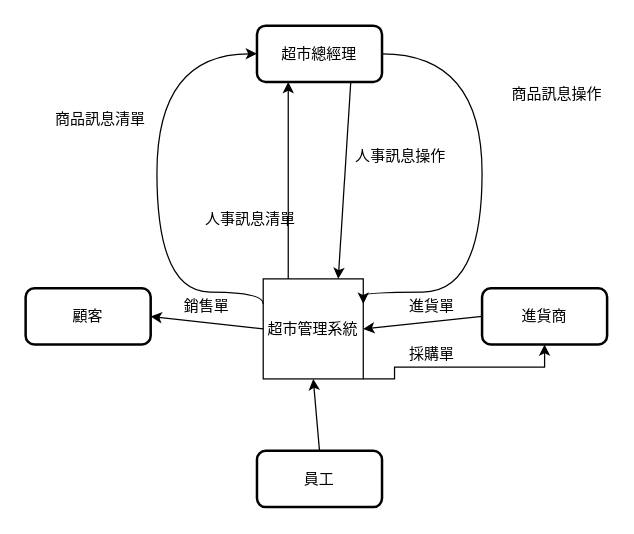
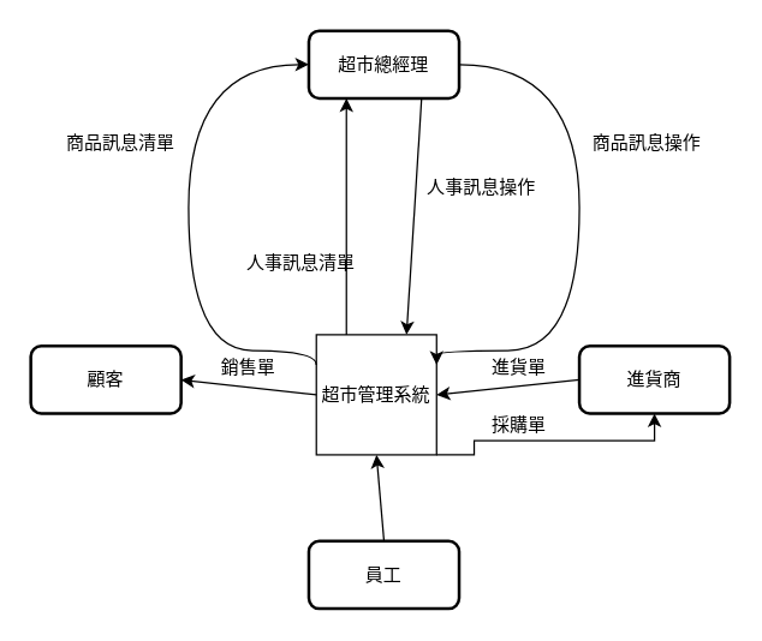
  <mxCell id="0" />
  <mxCell id="1" parent="0" />
  <mxCell id="2" value="超市總經理" style="rounded=1;whiteSpace=wrap;html=1;absoluteArcSize=1;arcSize=14;strokeWidth=2;" vertex="1" parent="1"><mxGeometry x="205" y="20" width="100" height="45" as="geometry" /></mxCell>
  <mxCell id="3" value="顧客" style="rounded=1;whiteSpace=wrap;html=1;absoluteArcSize=1;arcSize=14;strokeWidth=2;" vertex="1" parent="1"><mxGeometry x="20" y="230" width="100" height="45" as="geometry" /></mxCell>
  <mxCell id="4" value="進貨商" style="rounded=1;whiteSpace=wrap;html=1;absoluteArcSize=1;arcSize=14;strokeWidth=2;" vertex="1" parent="1"><mxGeometry x="385" y="230" width="100" height="45" as="geometry" /></mxCell>
  <mxCell id="5" value="員工" style="rounded=1;whiteSpace=wrap;html=1;absoluteArcSize=1;arcSize=14;strokeWidth=2;" vertex="1" parent="1"><mxGeometry x="205" y="360" width="100" height="45" as="geometry" /></mxCell>
  <mxCell id="6" value="超市管理系統" style="whiteSpace=wrap;html=1;aspect=fixed;" vertex="1" parent="1"><mxGeometry x="210" y="222.5" width="80" height="80" as="geometry" /></mxCell>
  <mxCell id="7" value="" style="endArrow=classic;html=1;rounded=0;entryX=0.25;entryY=1;entryDx=0;entryDy=0;exitX=0.25;exitY=0;exitDx=0;exitDy=0;" edge="1" parent="1" source="6" target="2"><mxGeometry width="50" height="50" relative="1" as="geometry"><mxPoint x="335" y="170" as="sourcePoint" /><mxPoint x="385" y="120" as="targetPoint" /></mxGeometry></mxCell>
  <mxCell id="8" value="" style="endArrow=classic;html=1;rounded=0;exitX=0.75;exitY=1;exitDx=0;exitDy=0;entryX=0.75;entryY=0;entryDx=0;entryDy=0;" edge="1" parent="1" source="2" target="6"><mxGeometry width="50" height="50" relative="1" as="geometry"><mxPoint x="245" y="223" as="sourcePoint" /><mxPoint x="415" y="130" as="targetPoint" /></mxGeometry></mxCell>
  <mxCell id="9" value="" style="endArrow=classic;html=1;rounded=0;entryX=1;entryY=0.5;entryDx=0;entryDy=0;exitX=0;exitY=0.5;exitDx=0;exitDy=0;" edge="1" parent="1" source="4" target="6"><mxGeometry width="50" height="50" relative="1" as="geometry"><mxPoint x="255" y="233" as="sourcePoint" /><mxPoint x="250" y="85" as="targetPoint" /></mxGeometry></mxCell>
  <mxCell id="10" value="" style="endArrow=classic;html=1;rounded=0;entryX=0.5;entryY=1;entryDx=0;entryDy=0;exitX=1;exitY=1;exitDx=0;exitDy=0;edgeStyle=orthogonalEdgeStyle;" edge="1" parent="1" source="6" target="4"><mxGeometry width="50" height="50" relative="1" as="geometry"><mxPoint x="395" y="263" as="sourcePoint" /><mxPoint x="305" y="263" as="targetPoint" /><Array as="points"><mxPoint x="315" y="293" /><mxPoint x="435" y="293" /></Array></mxGeometry></mxCell>
  <mxCell id="11" value="" style="endArrow=classic;html=1;rounded=0;exitX=0.5;exitY=0;exitDx=0;exitDy=0;entryX=0.5;entryY=1;entryDx=0;entryDy=0;" edge="1" parent="1" source="5" target="6"><mxGeometry width="50" height="50" relative="1" as="geometry"><mxPoint x="290" y="75" as="sourcePoint" /><mxPoint x="285" y="223" as="targetPoint" /></mxGeometry></mxCell>
  <mxCell id="12" value="" style="endArrow=classic;html=1;rounded=0;exitX=0;exitY=0.5;exitDx=0;exitDy=0;entryX=1;entryY=0.5;entryDx=0;entryDy=0;" edge="1" parent="1" source="6" target="3"><mxGeometry width="50" height="50" relative="1" as="geometry"><mxPoint x="265" y="370" as="sourcePoint" /><mxPoint x="265" y="303" as="targetPoint" /></mxGeometry></mxCell>
  <mxCell id="13" value="人事訊息清單" style="text;html=1;strokeColor=none;fillColor=none;align=center;verticalAlign=middle;whiteSpace=wrap;rounded=0;" vertex="1" parent="1"><mxGeometry x="155" y="160" width="90" height="30" as="geometry" /></mxCell>
  <mxCell id="14" value="人事訊息操作" style="text;html=1;strokeColor=none;fillColor=none;align=center;verticalAlign=middle;whiteSpace=wrap;rounded=0;" vertex="1" parent="1"><mxGeometry x="275" y="110" width="90" height="30" as="geometry" /></mxCell>
  <mxCell id="15" value="銷售單" style="text;html=1;strokeColor=none;fillColor=none;align=center;verticalAlign=middle;whiteSpace=wrap;rounded=0;" vertex="1" parent="1"><mxGeometry x="135" y="230" width="60" height="30" as="geometry" /></mxCell>
  <mxCell id="16" value="進貨單" style="text;html=1;strokeColor=none;fillColor=none;align=center;verticalAlign=middle;whiteSpace=wrap;rounded=0;" vertex="1" parent="1"><mxGeometry x="315" y="230" width="60" height="30" as="geometry" /></mxCell>
  <mxCell id="17" value="採購單" style="text;html=1;strokeColor=none;fillColor=none;align=center;verticalAlign=middle;whiteSpace=wrap;rounded=0;" vertex="1" parent="1"><mxGeometry x="315" y="267.5" width="60" height="30" as="geometry" /></mxCell>
  <mxCell id="18" value="" style="endArrow=classic;html=1;rounded=0;entryX=0;entryY=0.5;entryDx=0;entryDy=0;exitX=0;exitY=0.25;exitDx=0;exitDy=0;edgeStyle=orthogonalEdgeStyle;curved=1;" edge="1" parent="1" source="6" target="2"><mxGeometry width="50" height="50" relative="1" as="geometry"><mxPoint x="245" y="223" as="sourcePoint" /><mxPoint x="240" y="75" as="targetPoint" /><Array as="points"><mxPoint x="125" y="233" /><mxPoint x="125" y="43" /></Array></mxGeometry></mxCell>
  <mxCell id="19" value="" style="endArrow=classic;html=1;rounded=0;entryX=1;entryY=0.25;entryDx=0;entryDy=0;exitX=1;exitY=0.5;exitDx=0;exitDy=0;edgeStyle=orthogonalEdgeStyle;curved=1;" edge="1" parent="1" source="2" target="6"><mxGeometry width="50" height="50" relative="1" as="geometry"><mxPoint x="245" y="223" as="sourcePoint" /><mxPoint x="240" y="75" as="targetPoint" /><Array as="points"><mxPoint x="385" y="43" /><mxPoint x="385" y="233" /></Array></mxGeometry></mxCell>
  <mxCell id="20" value="商品訊息清單" style="text;html=1;strokeColor=none;fillColor=none;align=center;verticalAlign=middle;whiteSpace=wrap;rounded=0;" vertex="1" parent="1"><mxGeometry x="35" y="80" width="90" height="30" as="geometry" /></mxCell>
- <mxCell id="21" value="商品訊息操作" style="text;html=1;strokeColor=none;fillColor=none;align=center;verticalAlign=middle;whiteSpace=wrap;rounded=0;" vertex="1" parent="1"><mxGeometry x="400" y="60" width="90" height="30" as="geometry" /></mxCell>
+ <mxCell id="21" value="商品訊息操作" style="text;html=1;strokeColor=none;fillColor=none;align=center;verticalAlign=middle;whiteSpace=wrap;rounded=0;" vertex="1" parent="1"><mxGeometry x="385" y="80" width="90" height="30" as="geometry" /></mxCell>
